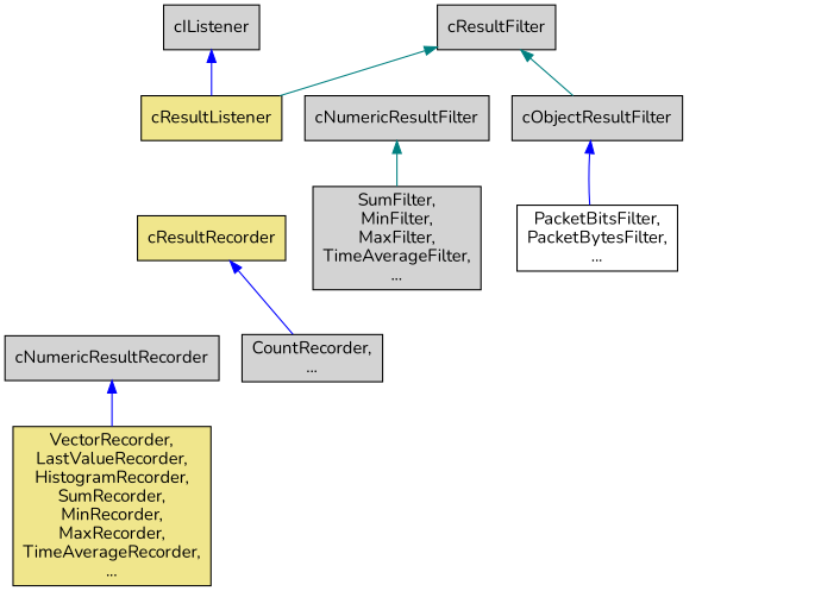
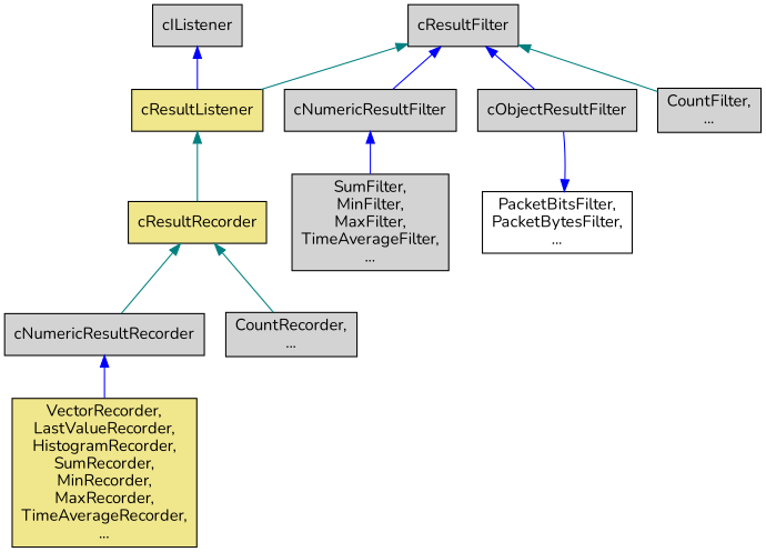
  digraph {
    fontname=Nunito
    fontsize=12
    node [fillcolor=lightgrey fontname=Nunito shape=rectangle style=filled]
    edge [color=blue dir=back fontname=Nunito]
    cResultListener [fillcolor=khaki]
    cIListener
    cResultRecorder [fillcolor=khaki]
    cResultFilter
    cNumericResultFilter
    cObjectResultFilter
+   "CountFilter,\n..."
    cNumericResultRecorder
    "CountRecorder,\n..."
    "SumFilter,\nMinFilter,\nMaxFilter,\nTimeAverageFilter,\n..."
    "PacketBitsFilter,\nPacketBytesFilter,\n..." [fillcolor=white]
    "VectorRecorder,\nLastValueRecorder,\nHistogramRecorder,\nSumRecorder,\nMinRecorder,\nMaxRecorder,\nTimeAverageRecorder,\n..." [fillcolor=khaki]
+   cResultListener -> cResultRecorder [color=teal]
    cIListener -> cResultListener
-   cResultRecorder -> "CountRecorder,\n..."
+   cResultRecorder -> cNumericResultRecorder [color=teal]
+   cResultRecorder -> "CountRecorder,\n..." [color=teal]
    cResultFilter -> cResultListener [color=teal]
-   cResultFilter -> cObjectResultFilter [color=teal]
-   cNumericResultFilter -> "SumFilter,\nMinFilter,\nMaxFilter,\nTimeAverageFilter,\n..." [color=teal]
-   cObjectResultFilter -> "PacketBitsFilter,\nPacketBytesFilter,\n..."
+   cResultFilter -> cNumericResultFilter
+   cResultFilter -> cObjectResultFilter
+   cResultFilter -> "CountFilter,\n..." [color=teal]
+   cNumericResultFilter -> "SumFilter,\nMinFilter,\nMaxFilter,\nTimeAverageFilter,\n..."
+   "PacketBitsFilter,\nPacketBytesFilter,\n..." -> cObjectResultFilter
    cNumericResultRecorder -> "VectorRecorder,\nLastValueRecorder,\nHistogramRecorder,\nSumRecorder,\nMinRecorder,\nMaxRecorder,\nTimeAverageRecorder,\n..."
  }
